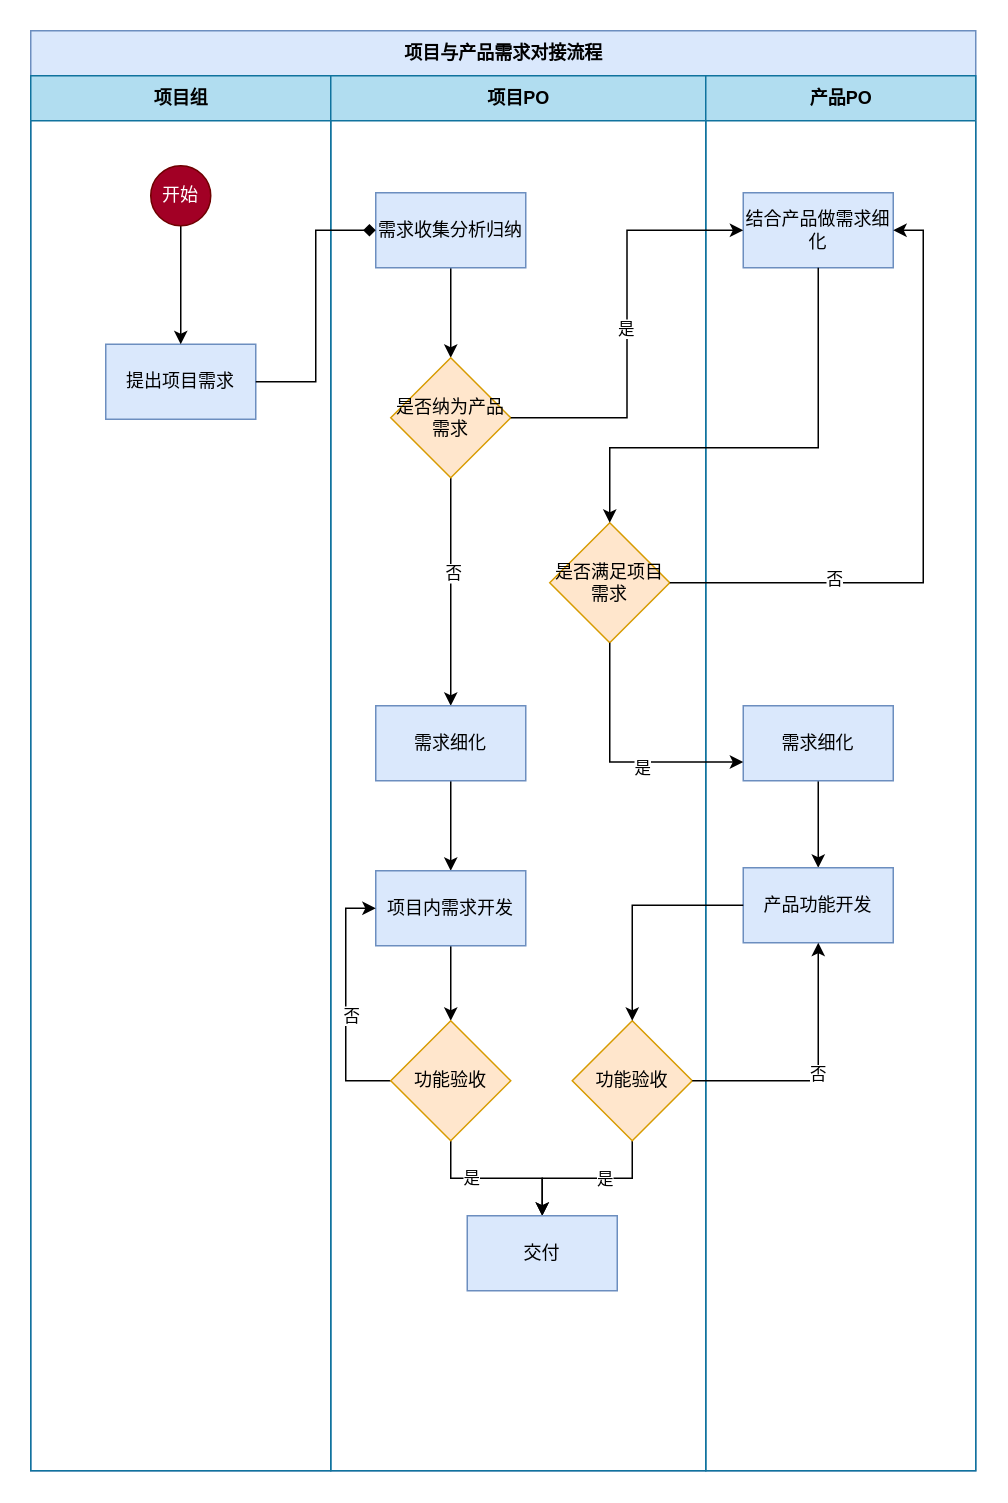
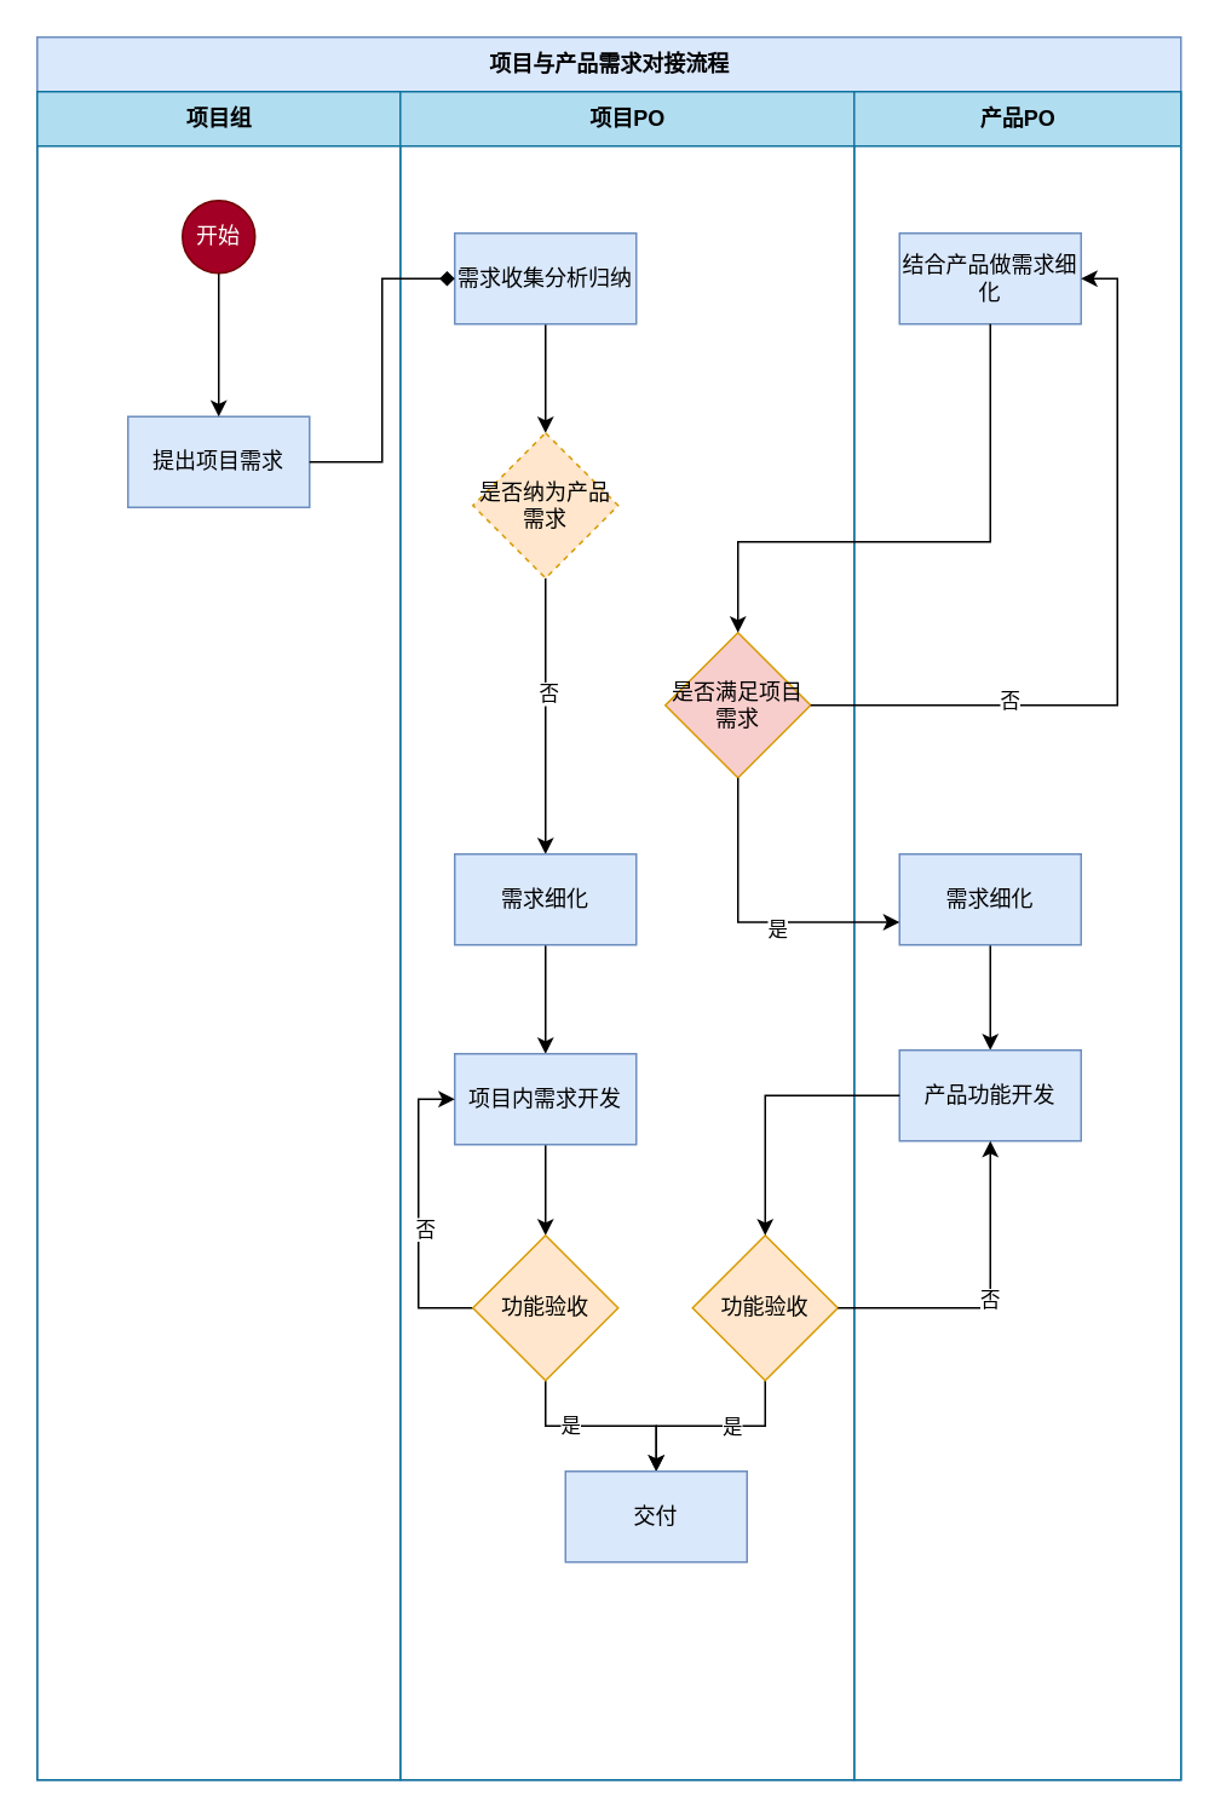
  <mxCell id="0" />
  <mxCell id="1" parent="0" />
  <mxCell id="2" value="项目与产品需求对接流程" style="swimlane;html=1;childLayout=stackLayout;resizeParent=1;resizeParentMax=0;startSize=30;fillColor=#dae8fc;strokeColor=#6c8ebf;" vertex="1" parent="1"><mxGeometry x="20" y="20" width="630" height="960" as="geometry" /></mxCell>
  <mxCell id="3" value="项目组" style="swimlane;html=1;startSize=30;fillColor=#b1ddf0;strokeColor=#10739e;" vertex="1" parent="2"><mxGeometry y="30" width="200" height="930" as="geometry" /></mxCell>
  <mxCell id="4" value="提出项目需求" style="whiteSpace=wrap;html=1;fillColor=#dae8fc;strokeColor=#6c8ebf;" vertex="1" parent="3"><mxGeometry x="50" y="179" width="100" height="50" as="geometry" /></mxCell>
  <mxCell id="5" style="edgeStyle=orthogonalEdgeStyle;rounded=0;orthogonalLoop=1;jettySize=auto;html=1;" edge="1" parent="3" source="6" target="4"><mxGeometry relative="1" as="geometry" /></mxCell>
  <mxCell id="6" value="开始" style="ellipse;whiteSpace=wrap;html=1;aspect=fixed;fillColor=#a20025;strokeColor=#6F0000;fontColor=#ffffff;" vertex="1" parent="3"><mxGeometry x="80" y="60" width="40" height="40" as="geometry" /></mxCell>
  <mxCell id="7" value="项目PO" style="swimlane;html=1;startSize=30;fillColor=#b1ddf0;strokeColor=#10739e;" vertex="1" parent="2"><mxGeometry x="200" y="30" width="250" height="930" as="geometry" /></mxCell>
  <mxCell id="8" style="edgeStyle=orthogonalEdgeStyle;rounded=0;orthogonalLoop=1;jettySize=auto;html=1;entryX=0.5;entryY=0;entryDx=0;entryDy=0;" edge="1" parent="7" source="9" target="12"><mxGeometry relative="1" as="geometry" /></mxCell>
  <mxCell id="9" value="需求收集分析归纳" style="whiteSpace=wrap;html=1;fillColor=#dae8fc;strokeColor=#6c8ebf;" vertex="1" parent="7"><mxGeometry x="30" y="78" width="100" height="50" as="geometry" /></mxCell>
  <mxCell id="10" style="edgeStyle=orthogonalEdgeStyle;rounded=0;orthogonalLoop=1;jettySize=auto;html=1;entryX=0.5;entryY=0;entryDx=0;entryDy=0;" edge="1" parent="7" source="12" target="14"><mxGeometry relative="1" as="geometry"><Array as="points"><mxPoint x="80" y="400" /><mxPoint x="80" y="400" /></Array></mxGeometry></mxCell>
  <mxCell id="11" value="否" style="edgeLabel;html=1;align=center;verticalAlign=middle;resizable=0;points=[];" vertex="1" connectable="0" parent="10"><mxGeometry x="-0.171" y="1" relative="1" as="geometry"><mxPoint as="offset" /></mxGeometry></mxCell>
- <mxCell id="12" value="是否纳为产品需求" style="rhombus;whiteSpace=wrap;html=1;fillColor=#ffe6cc;strokeColor=#d79b00;" vertex="1" parent="7"><mxGeometry x="40" y="188" width="80" height="80" as="geometry" /></mxCell>
+ <mxCell id="12" value="是否纳为产品需求" style="rhombus;whiteSpace=wrap;html=1;fillColor=#ffe6cc;strokeColor=#d79b00;dashed=1;" vertex="1" parent="7"><mxGeometry x="40" y="188" width="80" height="80" as="geometry" /></mxCell>
  <mxCell id="13" style="edgeStyle=orthogonalEdgeStyle;rounded=0;orthogonalLoop=1;jettySize=auto;html=1;entryX=0.5;entryY=0;entryDx=0;entryDy=0;" edge="1" parent="7" source="14" target="16"><mxGeometry relative="1" as="geometry" /></mxCell>
  <mxCell id="14" value="需求细化" style="whiteSpace=wrap;html=1;fillColor=#dae8fc;strokeColor=#6c8ebf;" vertex="1" parent="7"><mxGeometry x="30" y="420" width="100" height="50" as="geometry" /></mxCell>
  <mxCell id="15" style="edgeStyle=orthogonalEdgeStyle;rounded=0;orthogonalLoop=1;jettySize=auto;html=1;" edge="1" parent="7" source="16" target="25"><mxGeometry relative="1" as="geometry" /></mxCell>
  <mxCell id="16" value="项目内需求开发" style="whiteSpace=wrap;html=1;fillColor=#dae8fc;strokeColor=#6c8ebf;" vertex="1" parent="7"><mxGeometry x="30" y="530" width="100" height="50" as="geometry" /></mxCell>
- <mxCell id="17" value="是否满足项目需求" style="rhombus;whiteSpace=wrap;html=1;fillColor=#ffe6cc;strokeColor=#d79b00;" vertex="1" parent="7"><mxGeometry x="146" y="298" width="80" height="80" as="geometry" /></mxCell>
+ <mxCell id="17" value="是否满足项目需求" style="rhombus;whiteSpace=wrap;html=1;fillColor=#f8cecc;strokeColor=#d79b00;" vertex="1" parent="7"><mxGeometry x="146" y="298" width="80" height="80" as="geometry" /></mxCell>
  <mxCell id="18" style="edgeStyle=orthogonalEdgeStyle;rounded=0;orthogonalLoop=1;jettySize=auto;html=1;entryX=0.5;entryY=0;entryDx=0;entryDy=0;" edge="1" parent="7" source="20" target="26"><mxGeometry relative="1" as="geometry" /></mxCell>
  <mxCell id="19" value="是" style="edgeLabel;html=1;align=center;verticalAlign=middle;resizable=0;points=[];" vertex="1" connectable="0" parent="18"><mxGeometry x="-0.2" relative="1" as="geometry"><mxPoint as="offset" /></mxGeometry></mxCell>
  <mxCell id="20" value="功能验收" style="rhombus;whiteSpace=wrap;html=1;fillColor=#ffe6cc;strokeColor=#d79b00;" vertex="1" parent="7"><mxGeometry x="161" y="630" width="80" height="80" as="geometry" /></mxCell>
  <mxCell id="21" style="edgeStyle=orthogonalEdgeStyle;rounded=0;orthogonalLoop=1;jettySize=auto;html=1;entryX=0;entryY=0.5;entryDx=0;entryDy=0;exitX=0;exitY=0.5;exitDx=0;exitDy=0;" edge="1" parent="7" source="25" target="16"><mxGeometry relative="1" as="geometry" /></mxCell>
  <mxCell id="22" value="否" style="edgeLabel;html=1;align=center;verticalAlign=middle;resizable=0;points=[];" vertex="1" connectable="0" parent="21"><mxGeometry x="-0.103" y="-3" relative="1" as="geometry"><mxPoint as="offset" /></mxGeometry></mxCell>
  <mxCell id="23" style="edgeStyle=orthogonalEdgeStyle;rounded=0;orthogonalLoop=1;jettySize=auto;html=1;entryX=0.5;entryY=0;entryDx=0;entryDy=0;" edge="1" parent="7" source="25" target="26"><mxGeometry relative="1" as="geometry" /></mxCell>
  <mxCell id="24" value="是" style="edgeLabel;html=1;align=center;verticalAlign=middle;resizable=0;points=[];" vertex="1" connectable="0" parent="23"><mxGeometry x="-0.315" y="1" relative="1" as="geometry"><mxPoint as="offset" /></mxGeometry></mxCell>
  <mxCell id="25" value="功能验收" style="rhombus;whiteSpace=wrap;html=1;fillColor=#ffe6cc;strokeColor=#d79b00;" vertex="1" parent="7"><mxGeometry x="40" y="630" width="80" height="80" as="geometry" /></mxCell>
  <mxCell id="26" value="交付" style="whiteSpace=wrap;html=1;fillColor=#dae8fc;strokeColor=#6c8ebf;" vertex="1" parent="7"><mxGeometry x="91" y="760" width="100" height="50" as="geometry" /></mxCell>
  <mxCell id="27" value="产品PO" style="swimlane;html=1;startSize=30;fillColor=#b1ddf0;strokeColor=#10739e;" vertex="1" parent="2"><mxGeometry x="450" y="30" width="180" height="930" as="geometry" /></mxCell>
  <mxCell id="28" value="结合产品做需求细化" style="whiteSpace=wrap;html=1;fillColor=#dae8fc;strokeColor=#6c8ebf;" vertex="1" parent="27"><mxGeometry x="25" y="78" width="100" height="50" as="geometry" /></mxCell>
  <mxCell id="29" style="edgeStyle=orthogonalEdgeStyle;rounded=0;orthogonalLoop=1;jettySize=auto;html=1;entryX=0.5;entryY=0;entryDx=0;entryDy=0;" edge="1" parent="27" source="30" target="31"><mxGeometry relative="1" as="geometry" /></mxCell>
  <mxCell id="30" value="需求细化" style="whiteSpace=wrap;html=1;fillColor=#dae8fc;strokeColor=#6c8ebf;" vertex="1" parent="27"><mxGeometry x="25" y="420" width="100" height="50" as="geometry" /></mxCell>
  <mxCell id="31" value="产品功能开发" style="whiteSpace=wrap;html=1;fillColor=#dae8fc;strokeColor=#6c8ebf;" vertex="1" parent="27"><mxGeometry x="25" y="528" width="100" height="50" as="geometry" /></mxCell>
- <mxCell id="32" style="edgeStyle=orthogonalEdgeStyle;rounded=0;orthogonalLoop=1;jettySize=auto;html=1;entryX=0;entryY=0.5;entryDx=0;entryDy=0;" edge="1" parent="2" source="12" target="28"><mxGeometry relative="1" as="geometry"><mxPoint x="416" y="218" as="targetPoint" /></mxGeometry></mxCell>
- <mxCell id="33" value="是" style="edgeLabel;html=1;align=center;verticalAlign=middle;resizable=0;points=[];" vertex="1" connectable="0" parent="32"><mxGeometry x="-0.383" y="-2" relative="1" as="geometry"><mxPoint x="-3.5" y="-51.5" as="offset" /></mxGeometry></mxCell>
  <mxCell id="34" style="edgeStyle=orthogonalEdgeStyle;rounded=0;orthogonalLoop=1;jettySize=auto;html=1;entryX=0.5;entryY=0;entryDx=0;entryDy=0;exitX=0.5;exitY=1;exitDx=0;exitDy=0;" edge="1" parent="2" source="28" target="17"><mxGeometry relative="1" as="geometry"><Array as="points"><mxPoint x="525" y="278" /><mxPoint x="386" y="278" /></Array></mxGeometry></mxCell>
  <mxCell id="35" style="edgeStyle=orthogonalEdgeStyle;rounded=0;orthogonalLoop=1;jettySize=auto;html=1;entryX=0;entryY=0.75;entryDx=0;entryDy=0;exitX=0.5;exitY=1;exitDx=0;exitDy=0;" edge="1" parent="2" source="17" target="30"><mxGeometry relative="1" as="geometry" /></mxCell>
  <mxCell id="36" value="是" style="edgeLabel;html=1;align=center;verticalAlign=middle;resizable=0;points=[];" vertex="1" connectable="0" parent="35"><mxGeometry x="0.193" y="-3" relative="1" as="geometry"><mxPoint y="1" as="offset" /></mxGeometry></mxCell>
  <mxCell id="37" style="edgeStyle=orthogonalEdgeStyle;rounded=0;orthogonalLoop=1;jettySize=auto;html=1;entryX=1;entryY=0.5;entryDx=0;entryDy=0;" edge="1" parent="2" source="17" target="28"><mxGeometry relative="1" as="geometry" /></mxCell>
  <mxCell id="38" value="否" style="edgeLabel;html=1;align=center;verticalAlign=middle;resizable=0;points=[];" vertex="1" connectable="0" parent="37"><mxGeometry x="-0.486" y="3" relative="1" as="geometry"><mxPoint as="offset" /></mxGeometry></mxCell>
  <mxCell id="39" style="edgeStyle=orthogonalEdgeStyle;rounded=0;orthogonalLoop=1;jettySize=auto;html=1;entryX=0;entryY=0.5;entryDx=0;entryDy=0;exitX=1;exitY=0.5;exitDx=0;exitDy=0;endArrow=diamond;" edge="1" parent="2" source="4" target="9"><mxGeometry relative="1" as="geometry"><mxPoint x="156" y="224" as="sourcePoint" /><mxPoint x="210" y="115" as="targetPoint" /></mxGeometry></mxCell>
  <mxCell id="40" style="edgeStyle=orthogonalEdgeStyle;rounded=0;orthogonalLoop=1;jettySize=auto;html=1;" edge="1" parent="2" source="31" target="20"><mxGeometry relative="1" as="geometry" /></mxCell>
  <mxCell id="41" value="否" style="edgeStyle=orthogonalEdgeStyle;rounded=0;orthogonalLoop=1;jettySize=auto;html=1;entryX=0.5;entryY=1;entryDx=0;entryDy=0;" edge="1" parent="2" source="20" target="31"><mxGeometry relative="1" as="geometry" /></mxCell>
